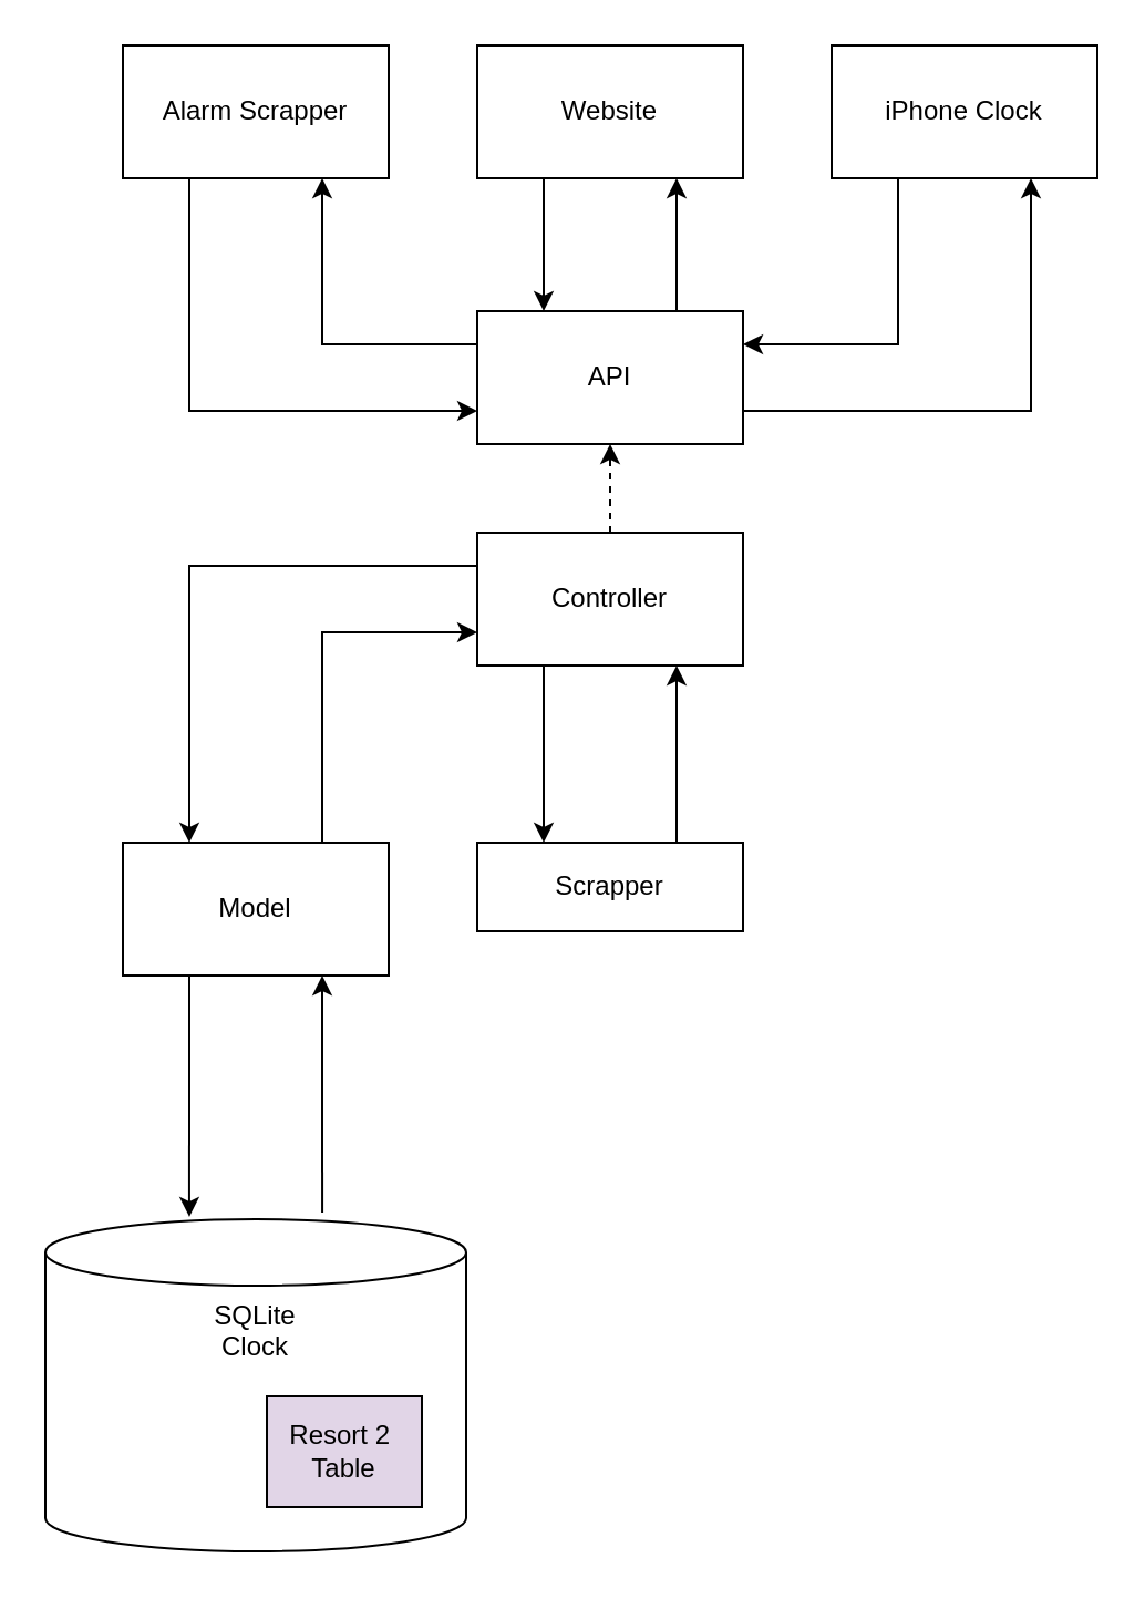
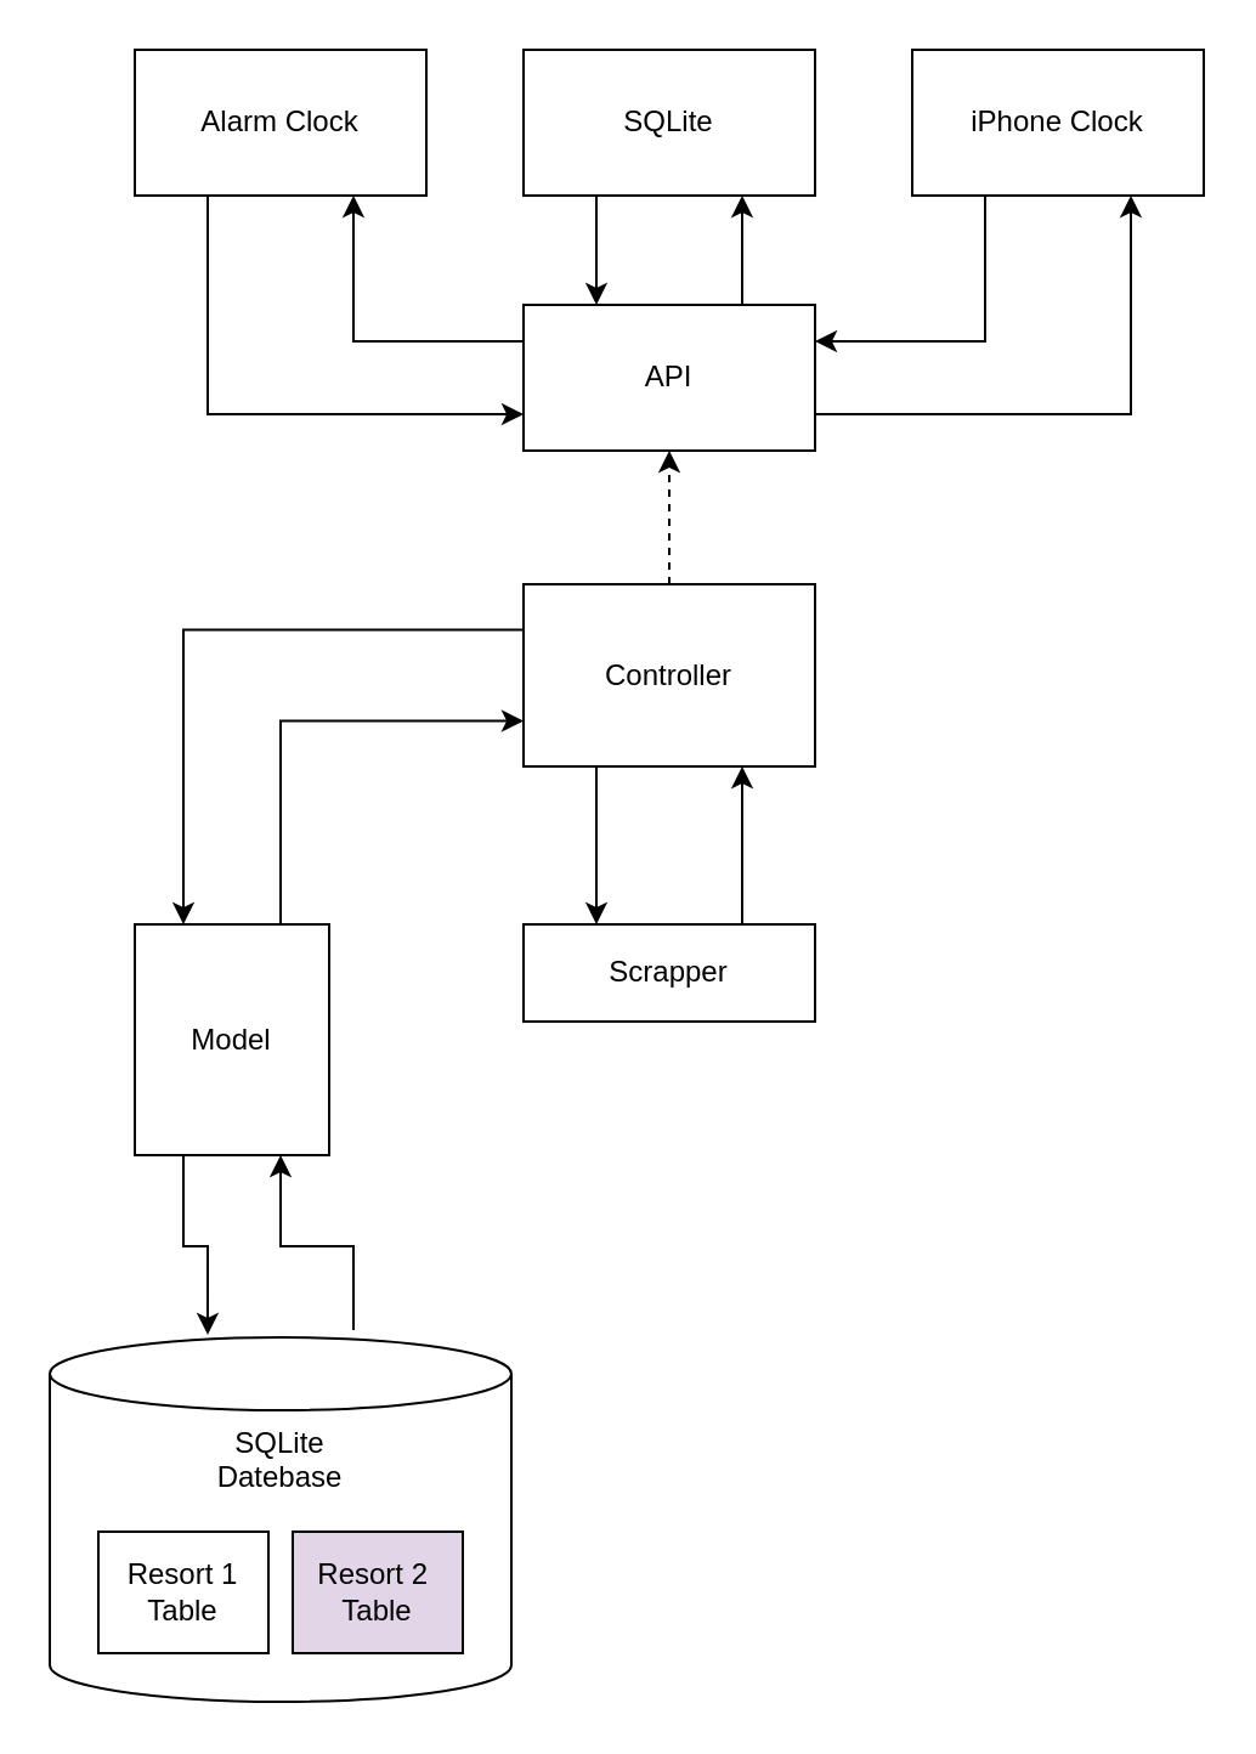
  <mxCell id="0" />
  <mxCell id="1" parent="0" />
  <mxCell id="2" value="" style="group" parent="1" vertex="1" connectable="0"><mxGeometry x="20" y="550" width="190" height="150" as="geometry" /></mxCell>
- <mxCell id="3" value="SQLite&lt;br&gt;Clock" style="shape=cylinder3;whiteSpace=wrap;html=1;boundedLbl=1;backgroundOutline=1;size=15;verticalAlign=top;" parent="2" vertex="1"><mxGeometry width="190" height="150" as="geometry" /></mxCell>
+ <mxCell id="3" value="SQLite&lt;br&gt;Datebase" style="shape=cylinder3;whiteSpace=wrap;html=1;boundedLbl=1;backgroundOutline=1;size=15;verticalAlign=top;" parent="2" vertex="1"><mxGeometry width="190" height="150" as="geometry" /></mxCell>
+ <mxCell id="4" value="Resort 1 &lt;br&gt;Table" style="rounded=0;whiteSpace=wrap;html=1;" parent="2" vertex="1"><mxGeometry x="20" y="80" width="70" height="50" as="geometry" /></mxCell>
  <mxCell id="5" value="Resort 2&amp;nbsp;&lt;br&gt;Table" style="rounded=0;whiteSpace=wrap;html=1;fillColor=#e1d5e7;" parent="2" vertex="1"><mxGeometry x="100" y="80" width="70" height="50" as="geometry" /></mxCell>
  <mxCell id="6" style="edgeStyle=orthogonalEdgeStyle;rounded=0;orthogonalLoop=1;jettySize=auto;html=1;exitX=0.5;exitY=0;exitDx=0;exitDy=0;entryX=0.5;entryY=1;entryDx=0;entryDy=0;fontColor=#33FF33;dashed=1;" parent="1" source="12" target="9" edge="1"><mxGeometry relative="1" as="geometry" /></mxCell>
  <mxCell id="7" style="edgeStyle=orthogonalEdgeStyle;rounded=0;orthogonalLoop=1;jettySize=auto;html=1;exitX=0;exitY=0.25;exitDx=0;exitDy=0;entryX=0.75;entryY=1;entryDx=0;entryDy=0;fontColor=#33FF33;" parent="1" source="9" target="20" edge="1"><mxGeometry relative="1" as="geometry" /></mxCell>
  <mxCell id="8" style="edgeStyle=orthogonalEdgeStyle;rounded=0;orthogonalLoop=1;jettySize=auto;html=1;exitX=1;exitY=0.75;exitDx=0;exitDy=0;entryX=0.75;entryY=1;entryDx=0;entryDy=0;fontColor=#33FF33;" parent="1" source="9" target="25" edge="1"><mxGeometry relative="1" as="geometry" /></mxCell>
- <mxCell id="9" value="API" style="rounded=0;whiteSpace=wrap;html=1;" parent="1" vertex="1"><mxGeometry x="215" y="140" width="120" height="60" as="geometry" /></mxCell>
+ <mxCell id="9" value="API" style="rounded=0;whiteSpace=wrap;html=1;" parent="1" vertex="1"><mxGeometry x="215" y="125" width="120" height="60" as="geometry" /></mxCell>
  <mxCell id="10" style="edgeStyle=orthogonalEdgeStyle;rounded=0;orthogonalLoop=1;jettySize=auto;html=1;exitX=0;exitY=0.25;exitDx=0;exitDy=0;entryX=0.25;entryY=0;entryDx=0;entryDy=0;fontColor=#33FF33;" parent="1" source="12" target="15" edge="1"><mxGeometry relative="1" as="geometry" /></mxCell>
  <mxCell id="11" style="edgeStyle=orthogonalEdgeStyle;rounded=0;orthogonalLoop=1;jettySize=auto;html=1;exitX=0.25;exitY=1;exitDx=0;exitDy=0;entryX=0.25;entryY=0;entryDx=0;entryDy=0;" parent="1" source="12" target="17" edge="1"><mxGeometry relative="1" as="geometry" /></mxCell>
- <mxCell id="12" value="Controller" style="rounded=0;whiteSpace=wrap;html=1;" parent="1" vertex="1"><mxGeometry x="215" y="240" width="120" height="60" as="geometry" /></mxCell>
+ <mxCell id="12" value="Controller" style="rounded=0;whiteSpace=wrap;html=1;" parent="1" vertex="1"><mxGeometry x="215" y="240" width="120" height="75" as="geometry" /></mxCell>
  <mxCell id="13" style="edgeStyle=orthogonalEdgeStyle;rounded=0;orthogonalLoop=1;jettySize=auto;html=1;exitX=0.75;exitY=0;exitDx=0;exitDy=0;entryX=0;entryY=0.75;entryDx=0;entryDy=0;" parent="1" source="15" target="12" edge="1"><mxGeometry relative="1" as="geometry" /></mxCell>
  <mxCell id="14" style="edgeStyle=orthogonalEdgeStyle;rounded=0;orthogonalLoop=1;jettySize=auto;html=1;exitX=0.25;exitY=1;exitDx=0;exitDy=0;entryX=0.342;entryY=-0.007;entryDx=0;entryDy=0;entryPerimeter=0;fontColor=#33FF33;" parent="1" source="15" target="3" edge="1"><mxGeometry relative="1" as="geometry" /></mxCell>
- <mxCell id="15" value="Model" style="rounded=0;whiteSpace=wrap;html=1;" parent="1" vertex="1"><mxGeometry x="55" y="380" width="120" height="60" as="geometry" /></mxCell>
+ <mxCell id="15" value="Model" style="rounded=0;whiteSpace=wrap;html=1;" parent="1" vertex="1"><mxGeometry x="55" y="380" width="80" height="95" as="geometry" /></mxCell>
  <mxCell id="16" style="edgeStyle=orthogonalEdgeStyle;rounded=0;orthogonalLoop=1;jettySize=auto;html=1;exitX=0.75;exitY=0;exitDx=0;exitDy=0;entryX=0.75;entryY=1;entryDx=0;entryDy=0;" parent="1" source="17" target="12" edge="1"><mxGeometry relative="1" as="geometry" /></mxCell>
  <mxCell id="17" value="Scrapper" style="rounded=0;whiteSpace=wrap;html=1;" parent="1" vertex="1"><mxGeometry x="215" y="380" width="120" height="40" as="geometry" /></mxCell>
  <mxCell id="18" style="edgeStyle=orthogonalEdgeStyle;rounded=0;orthogonalLoop=1;jettySize=auto;html=1;exitX=0.658;exitY=-0.02;exitDx=0;exitDy=0;entryX=0.75;entryY=1;entryDx=0;entryDy=0;fontColor=#33FF33;exitPerimeter=0;" parent="1" source="3" target="15" edge="1"><mxGeometry relative="1" as="geometry" /></mxCell>
  <mxCell id="19" style="edgeStyle=orthogonalEdgeStyle;rounded=0;orthogonalLoop=1;jettySize=auto;html=1;exitX=0.25;exitY=1;exitDx=0;exitDy=0;entryX=0;entryY=0.75;entryDx=0;entryDy=0;fontColor=#33FF33;" parent="1" source="20" target="9" edge="1"><mxGeometry relative="1" as="geometry" /></mxCell>
- <mxCell id="20" value="Alarm Scrapper" style="rounded=0;whiteSpace=wrap;html=1;" parent="1" vertex="1"><mxGeometry x="55" y="20" width="120" height="60" as="geometry" /></mxCell>
+ <mxCell id="20" value="Alarm Clock" style="rounded=0;whiteSpace=wrap;html=1;" parent="1" vertex="1"><mxGeometry x="55" y="20" width="120" height="60" as="geometry" /></mxCell>
  <mxCell id="21" style="edgeStyle=orthogonalEdgeStyle;rounded=0;orthogonalLoop=1;jettySize=auto;html=1;exitX=0.25;exitY=1;exitDx=0;exitDy=0;entryX=0.25;entryY=0;entryDx=0;entryDy=0;fontColor=#33FF33;" parent="1" source="23" target="9" edge="1"><mxGeometry relative="1" as="geometry" /></mxCell>
  <mxCell id="22" style="edgeStyle=orthogonalEdgeStyle;rounded=0;orthogonalLoop=1;jettySize=auto;html=1;exitX=0.75;exitY=0;exitDx=0;exitDy=0;entryX=0.75;entryY=1;entryDx=0;entryDy=0;fontColor=#33FF33;" parent="1" source="9" target="23" edge="1"><mxGeometry relative="1" as="geometry" /></mxCell>
- <mxCell id="23" value="Website" style="rounded=0;whiteSpace=wrap;html=1;" parent="1" vertex="1"><mxGeometry x="215" y="20" width="120" height="60" as="geometry" /></mxCell>
+ <mxCell id="23" value="SQLite" style="rounded=0;whiteSpace=wrap;html=1;" parent="1" vertex="1"><mxGeometry x="215" y="20" width="120" height="60" as="geometry" /></mxCell>
  <mxCell id="24" style="edgeStyle=orthogonalEdgeStyle;rounded=0;orthogonalLoop=1;jettySize=auto;html=1;exitX=0.25;exitY=1;exitDx=0;exitDy=0;entryX=1;entryY=0.25;entryDx=0;entryDy=0;fontColor=#33FF33;" parent="1" source="25" target="9" edge="1"><mxGeometry relative="1" as="geometry" /></mxCell>
  <mxCell id="25" value="iPhone Clock" style="rounded=0;whiteSpace=wrap;html=1;" parent="1" vertex="1"><mxGeometry x="375" y="20" width="120" height="60" as="geometry" /></mxCell>
